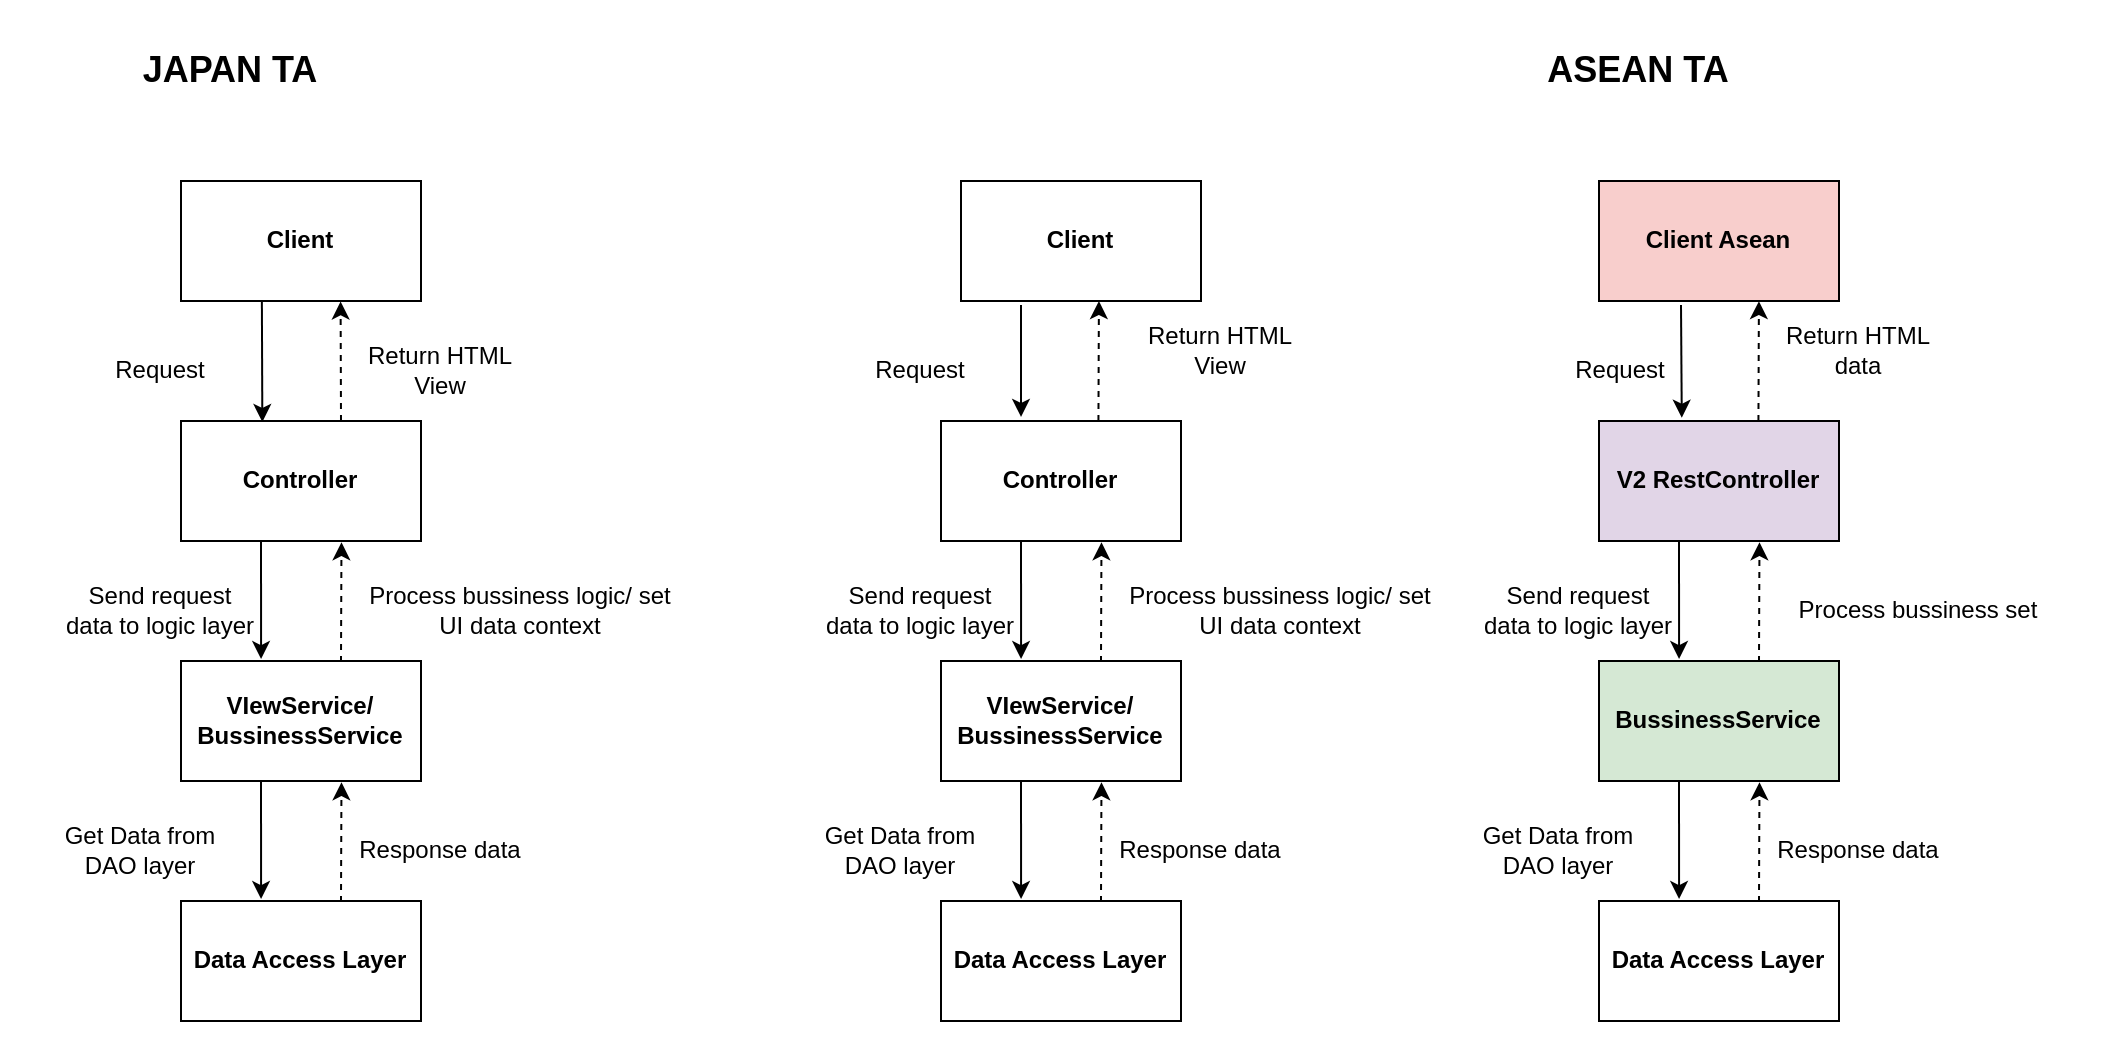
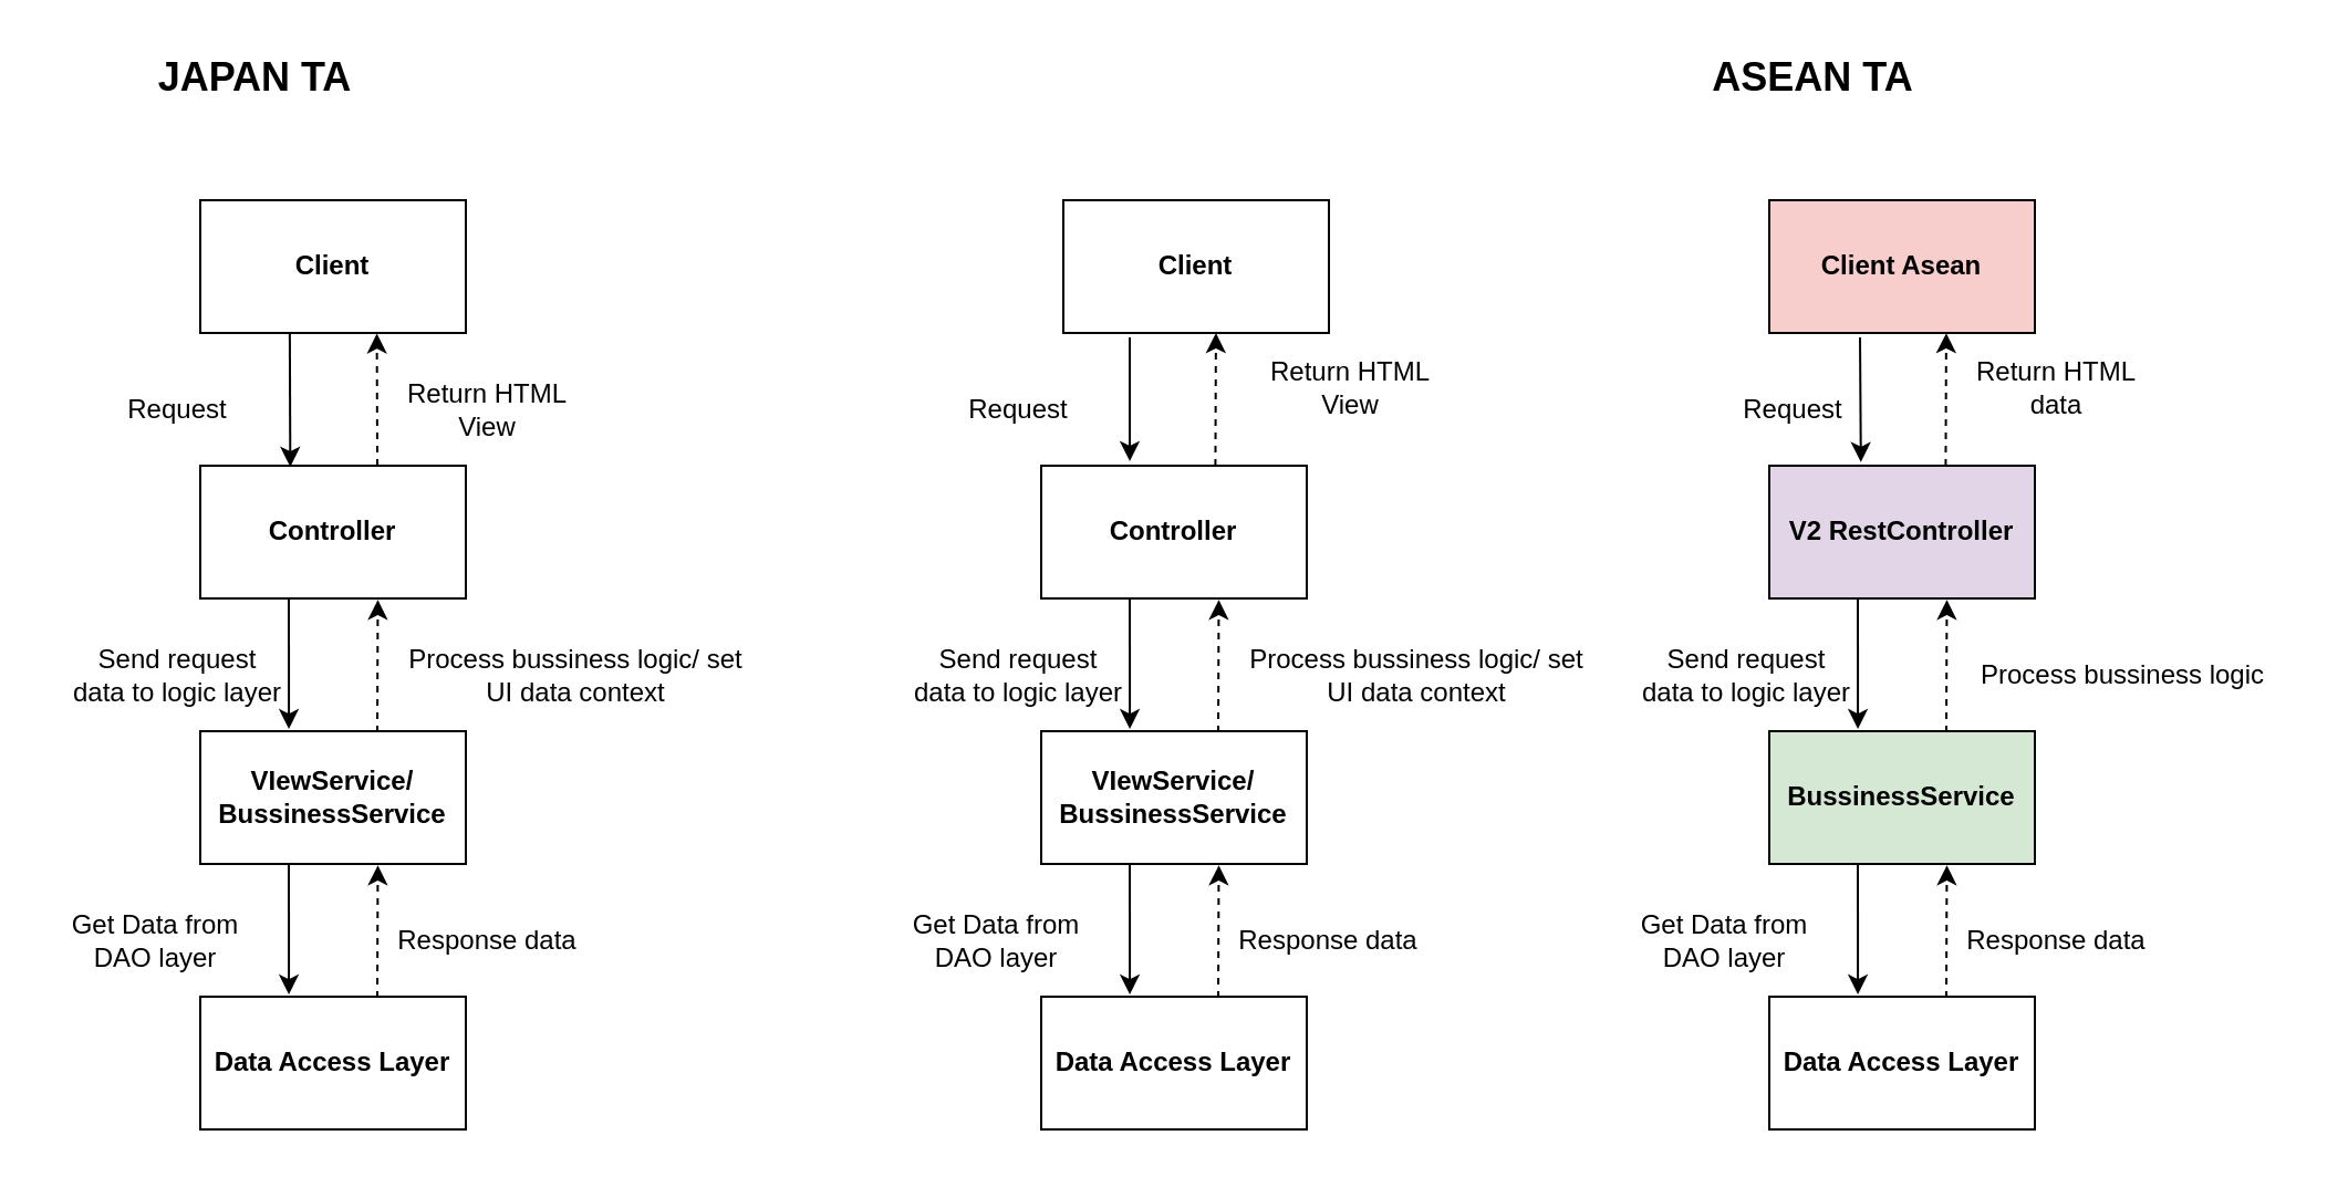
  <mxCell id="0" />
  <mxCell id="1" parent="0" />
  <mxCell id="2" value="&lt;b&gt;Client&lt;/b&gt;" style="rounded=0;whiteSpace=wrap;html=1;" parent="1" vertex="1"><mxGeometry x="90" y="90" width="120" height="60" as="geometry" /></mxCell>
  <mxCell id="3" value="&lt;b&gt;Controller&lt;/b&gt;" style="rounded=0;whiteSpace=wrap;html=1;" parent="1" vertex="1"><mxGeometry x="90" y="210" width="120" height="60" as="geometry" /></mxCell>
  <mxCell id="4" value="&lt;b&gt;VIewService/&lt;/b&gt;&lt;div&gt;&lt;b&gt;BussinessService&lt;/b&gt;&lt;/div&gt;" style="rounded=0;whiteSpace=wrap;html=1;" parent="1" vertex="1"><mxGeometry x="90" y="330" width="120" height="60" as="geometry" /></mxCell>
  <mxCell id="5" value="&lt;b&gt;Data Access Layer&lt;/b&gt;" style="rounded=0;whiteSpace=wrap;html=1;" parent="1" vertex="1"><mxGeometry x="90" y="450" width="120" height="60" as="geometry" /></mxCell>
  <mxCell id="6" value="" style="endArrow=classic;html=1;rounded=0;exitX=0.337;exitY=1;exitDx=0;exitDy=0;exitPerimeter=0;entryX=0.339;entryY=0.008;entryDx=0;entryDy=0;entryPerimeter=0;" parent="1" source="2" target="3" edge="1"><mxGeometry width="50" height="50" relative="1" as="geometry"><mxPoint x="360" y="350" as="sourcePoint" /><mxPoint x="130" y="211" as="targetPoint" /></mxGeometry></mxCell>
  <mxCell id="7" value="" style="endArrow=classic;html=1;rounded=0;entryX=0.665;entryY=1.004;entryDx=0;entryDy=0;entryPerimeter=0;dashed=1;" parent="1" target="2" edge="1"><mxGeometry width="50" height="50" relative="1" as="geometry"><mxPoint x="170" y="210" as="sourcePoint" /><mxPoint x="141" y="220" as="targetPoint" /></mxGeometry></mxCell>
  <mxCell id="8" style="edgeStyle=orthogonalEdgeStyle;rounded=0;orthogonalLoop=1;jettySize=auto;html=1;entryX=0.334;entryY=1.01;entryDx=0;entryDy=0;entryPerimeter=0;exitX=0.332;exitY=0.009;exitDx=0;exitDy=0;exitPerimeter=0;dashed=1;" parent="1" edge="1"><mxGeometry relative="1" as="geometry"><mxPoint x="170" y="330.54" as="sourcePoint" /><mxPoint x="170.24" y="270.6" as="targetPoint" /><Array as="points"><mxPoint x="170.16" y="330" /></Array></mxGeometry></mxCell>
  <mxCell id="9" value="" style="endArrow=classic;html=1;rounded=0;entryX=0.667;entryY=-0.016;entryDx=0;entryDy=0;entryPerimeter=0;" parent="1" edge="1"><mxGeometry width="50" height="50" relative="1" as="geometry"><mxPoint x="130" y="270" as="sourcePoint" /><mxPoint x="130.04" y="329.04" as="targetPoint" /></mxGeometry></mxCell>
  <mxCell id="10" value="" style="endArrow=classic;html=1;rounded=0;entryX=0.667;entryY=-0.016;entryDx=0;entryDy=0;entryPerimeter=0;" parent="1" edge="1"><mxGeometry width="50" height="50" relative="1" as="geometry"><mxPoint x="130" y="390" as="sourcePoint" /><mxPoint x="130.04" y="449.04" as="targetPoint" /></mxGeometry></mxCell>
  <mxCell id="11" style="edgeStyle=orthogonalEdgeStyle;rounded=0;orthogonalLoop=1;jettySize=auto;html=1;entryX=0.334;entryY=1.01;entryDx=0;entryDy=0;entryPerimeter=0;exitX=0.332;exitY=0.009;exitDx=0;exitDy=0;exitPerimeter=0;dashed=1;" parent="1" edge="1"><mxGeometry relative="1" as="geometry"><mxPoint x="170" y="450.54" as="sourcePoint" /><mxPoint x="170.24" y="390.6" as="targetPoint" /><Array as="points"><mxPoint x="170.16" y="450" /></Array></mxGeometry></mxCell>
  <mxCell id="12" value="Return HTML View" style="text;html=1;align=center;verticalAlign=middle;whiteSpace=wrap;rounded=0;" parent="1" vertex="1"><mxGeometry x="170" y="170" width="100" height="30" as="geometry" /></mxCell>
  <mxCell id="13" value="Request" style="text;html=1;align=center;verticalAlign=middle;whiteSpace=wrap;rounded=0;" parent="1" vertex="1"><mxGeometry x="30" y="170" width="100" height="30" as="geometry" /></mxCell>
  <mxCell id="14" value="Send request data to logic layer" style="text;html=1;align=center;verticalAlign=middle;whiteSpace=wrap;rounded=0;" parent="1" vertex="1"><mxGeometry x="30" y="290" width="100" height="30" as="geometry" /></mxCell>
  <mxCell id="15" value="Get Data from DAO layer" style="text;html=1;align=center;verticalAlign=middle;whiteSpace=wrap;rounded=0;" parent="1" vertex="1"><mxGeometry x="20" y="410" width="100" height="30" as="geometry" /></mxCell>
  <mxCell id="16" value="Response data" style="text;html=1;align=center;verticalAlign=middle;whiteSpace=wrap;rounded=0;" parent="1" vertex="1"><mxGeometry x="170" y="410" width="100" height="30" as="geometry" /></mxCell>
  <mxCell id="17" value="Process bussiness logic/ set UI data context" style="text;html=1;align=center;verticalAlign=middle;whiteSpace=wrap;rounded=0;" parent="1" vertex="1"><mxGeometry x="180" y="290" width="160" height="30" as="geometry" /></mxCell>
  <mxCell id="18" value="&lt;b&gt;Client&lt;/b&gt;" style="rounded=0;whiteSpace=wrap;html=1;" parent="1" vertex="1"><mxGeometry x="480" y="90" width="120" height="60" as="geometry" /></mxCell>
  <mxCell id="19" value="&lt;b&gt;Controller&lt;/b&gt;" style="rounded=0;whiteSpace=wrap;html=1;" parent="1" vertex="1"><mxGeometry x="470" y="210" width="120" height="60" as="geometry" /></mxCell>
  <mxCell id="20" value="&lt;b&gt;VIewService/&lt;/b&gt;&lt;div&gt;&lt;b&gt;BussinessService&lt;/b&gt;&lt;/div&gt;" style="rounded=0;whiteSpace=wrap;html=1;" parent="1" vertex="1"><mxGeometry x="470" y="330" width="120" height="60" as="geometry" /></mxCell>
  <mxCell id="21" value="&lt;b&gt;Data Access Layer&lt;/b&gt;" style="rounded=0;whiteSpace=wrap;html=1;" parent="1" vertex="1"><mxGeometry x="470" y="450" width="120" height="60" as="geometry" /></mxCell>
  <mxCell id="22" style="edgeStyle=orthogonalEdgeStyle;rounded=0;orthogonalLoop=1;jettySize=auto;html=1;entryX=0.334;entryY=1.01;entryDx=0;entryDy=0;entryPerimeter=0;exitX=0.332;exitY=0.009;exitDx=0;exitDy=0;exitPerimeter=0;dashed=1;" parent="1" edge="1"><mxGeometry relative="1" as="geometry"><mxPoint x="550" y="330.54" as="sourcePoint" /><mxPoint x="550.24" y="270.6" as="targetPoint" /><Array as="points"><mxPoint x="550.16" y="330" /></Array></mxGeometry></mxCell>
  <mxCell id="23" value="" style="endArrow=classic;html=1;rounded=0;entryX=0.667;entryY=-0.016;entryDx=0;entryDy=0;entryPerimeter=0;" parent="1" edge="1"><mxGeometry width="50" height="50" relative="1" as="geometry"><mxPoint x="510" y="270" as="sourcePoint" /><mxPoint x="510.04" y="329.04" as="targetPoint" /></mxGeometry></mxCell>
  <mxCell id="24" value="" style="endArrow=classic;html=1;rounded=0;entryX=0.667;entryY=-0.016;entryDx=0;entryDy=0;entryPerimeter=0;" parent="1" edge="1"><mxGeometry width="50" height="50" relative="1" as="geometry"><mxPoint x="510" y="390" as="sourcePoint" /><mxPoint x="510.04" y="449.04" as="targetPoint" /></mxGeometry></mxCell>
  <mxCell id="25" style="edgeStyle=orthogonalEdgeStyle;rounded=0;orthogonalLoop=1;jettySize=auto;html=1;entryX=0.334;entryY=1.01;entryDx=0;entryDy=0;entryPerimeter=0;exitX=0.332;exitY=0.009;exitDx=0;exitDy=0;exitPerimeter=0;dashed=1;" parent="1" edge="1"><mxGeometry relative="1" as="geometry"><mxPoint x="550" y="450.54" as="sourcePoint" /><mxPoint x="550.24" y="390.6" as="targetPoint" /><Array as="points"><mxPoint x="550.16" y="450" /></Array></mxGeometry></mxCell>
  <mxCell id="26" value="Return HTML View" style="text;html=1;align=center;verticalAlign=middle;whiteSpace=wrap;rounded=0;" parent="1" vertex="1"><mxGeometry x="560" y="160" width="100" height="30" as="geometry" /></mxCell>
  <mxCell id="27" value="Request" style="text;html=1;align=center;verticalAlign=middle;whiteSpace=wrap;rounded=0;" parent="1" vertex="1"><mxGeometry x="410" y="170" width="100" height="30" as="geometry" /></mxCell>
  <mxCell id="28" value="Send request data to logic layer" style="text;html=1;align=center;verticalAlign=middle;whiteSpace=wrap;rounded=0;" parent="1" vertex="1"><mxGeometry x="410" y="290" width="100" height="30" as="geometry" /></mxCell>
  <mxCell id="29" value="Get Data from DAO layer" style="text;html=1;align=center;verticalAlign=middle;whiteSpace=wrap;rounded=0;" parent="1" vertex="1"><mxGeometry x="400" y="410" width="100" height="30" as="geometry" /></mxCell>
  <mxCell id="30" value="Response data" style="text;html=1;align=center;verticalAlign=middle;whiteSpace=wrap;rounded=0;" parent="1" vertex="1"><mxGeometry x="550" y="410" width="100" height="30" as="geometry" /></mxCell>
  <mxCell id="31" value="Process bussiness logic/ set UI data context" style="text;html=1;align=center;verticalAlign=middle;whiteSpace=wrap;rounded=0;" parent="1" vertex="1"><mxGeometry x="560" y="290" width="160" height="30" as="geometry" /></mxCell>
  <mxCell id="32" value="&lt;b&gt;V2 RestController&lt;/b&gt;" style="rounded=0;whiteSpace=wrap;html=1;fillColor=#e1d5e7;" parent="1" vertex="1"><mxGeometry x="799" y="210" width="120" height="60" as="geometry" /></mxCell>
  <mxCell id="33" value="Return HTML data" style="text;html=1;align=center;verticalAlign=middle;whiteSpace=wrap;rounded=0;" parent="1" vertex="1"><mxGeometry x="879" y="160" width="100" height="30" as="geometry" /></mxCell>
  <mxCell id="34" value="Request" style="text;html=1;align=center;verticalAlign=middle;whiteSpace=wrap;rounded=0;" parent="1" vertex="1"><mxGeometry x="760" y="170" width="100" height="30" as="geometry" /></mxCell>
  <mxCell id="35" value="&lt;b&gt;BussinessService&lt;/b&gt;" style="rounded=0;whiteSpace=wrap;html=1;fillColor=#d5e8d4;" parent="1" vertex="1"><mxGeometry x="799" y="330" width="120" height="60" as="geometry" /></mxCell>
  <mxCell id="36" value="" style="endArrow=classic;html=1;rounded=0;entryX=0.667;entryY=-0.016;entryDx=0;entryDy=0;entryPerimeter=0;" parent="1" edge="1"><mxGeometry width="50" height="50" relative="1" as="geometry"><mxPoint x="839" y="270" as="sourcePoint" /><mxPoint x="839.04" y="329.04" as="targetPoint" /></mxGeometry></mxCell>
  <mxCell id="37" style="edgeStyle=orthogonalEdgeStyle;rounded=0;orthogonalLoop=1;jettySize=auto;html=1;entryX=0.334;entryY=1.01;entryDx=0;entryDy=0;entryPerimeter=0;exitX=0.332;exitY=0.009;exitDx=0;exitDy=0;exitPerimeter=0;dashed=1;" parent="1" edge="1"><mxGeometry relative="1" as="geometry"><mxPoint x="879" y="330.54" as="sourcePoint" /><mxPoint x="879.24" y="270.6" as="targetPoint" /><Array as="points"><mxPoint x="879.16" y="330" /></Array></mxGeometry></mxCell>
  <mxCell id="38" value="&lt;b&gt;Data Access Layer&lt;/b&gt;" style="rounded=0;whiteSpace=wrap;html=1;" parent="1" vertex="1"><mxGeometry x="799" y="450" width="120" height="60" as="geometry" /></mxCell>
  <mxCell id="39" value="Send request data to logic layer" style="text;html=1;align=center;verticalAlign=middle;whiteSpace=wrap;rounded=0;" parent="1" vertex="1"><mxGeometry x="739" y="290" width="100" height="30" as="geometry" /></mxCell>
- <mxCell id="40" value="Process bussiness set" style="text;html=1;align=center;verticalAlign=middle;whiteSpace=wrap;rounded=0;" parent="1" vertex="1"><mxGeometry x="879" y="290" width="160" height="30" as="geometry" /></mxCell>
+ <mxCell id="40" value="Process bussiness logic" style="text;html=1;align=center;verticalAlign=middle;whiteSpace=wrap;rounded=0;" parent="1" vertex="1"><mxGeometry x="879" y="290" width="160" height="30" as="geometry" /></mxCell>
  <mxCell id="41" value="Get Data from DAO layer" style="text;html=1;align=center;verticalAlign=middle;whiteSpace=wrap;rounded=0;" parent="1" vertex="1"><mxGeometry x="729" y="410" width="100" height="30" as="geometry" /></mxCell>
  <mxCell id="42" value="Response data" style="text;html=1;align=center;verticalAlign=middle;whiteSpace=wrap;rounded=0;" parent="1" vertex="1"><mxGeometry x="879" y="410" width="100" height="30" as="geometry" /></mxCell>
  <mxCell id="43" value="" style="endArrow=classic;html=1;rounded=0;entryX=0.667;entryY=-0.016;entryDx=0;entryDy=0;entryPerimeter=0;" parent="1" edge="1"><mxGeometry width="50" height="50" relative="1" as="geometry"><mxPoint x="839" y="390" as="sourcePoint" /><mxPoint x="839.04" y="449.04" as="targetPoint" /></mxGeometry></mxCell>
  <mxCell id="44" style="edgeStyle=orthogonalEdgeStyle;rounded=0;orthogonalLoop=1;jettySize=auto;html=1;entryX=0.334;entryY=1.01;entryDx=0;entryDy=0;entryPerimeter=0;exitX=0.332;exitY=0.009;exitDx=0;exitDy=0;exitPerimeter=0;dashed=1;" parent="1" edge="1"><mxGeometry relative="1" as="geometry"><mxPoint x="879" y="450.54" as="sourcePoint" /><mxPoint x="879.24" y="390.6" as="targetPoint" /><Array as="points"><mxPoint x="879.16" y="450" /></Array></mxGeometry></mxCell>
  <mxCell id="45" value="JAPAN TA" style="text;html=1;align=center;verticalAlign=middle;whiteSpace=wrap;rounded=0;fontStyle=1;fontSize=18;" parent="1" vertex="1"><mxGeometry x="65" y="20" width="100" height="30" as="geometry" /></mxCell>
  <mxCell id="46" value="ASEAN TA" style="text;html=1;align=center;verticalAlign=middle;whiteSpace=wrap;rounded=0;fontStyle=1;fontSize=18;" parent="1" vertex="1"><mxGeometry x="769" y="20" width="100" height="30" as="geometry" /></mxCell>
  <mxCell id="47" value="&lt;b&gt;Client Asean&lt;/b&gt;" style="rounded=0;whiteSpace=wrap;html=1;fillColor=#f8cecc;" vertex="1" parent="1"><mxGeometry x="799" y="90" width="120" height="60" as="geometry" /></mxCell>
  <mxCell id="48" value="" style="endArrow=classic;html=1;rounded=0;entryX=0.345;entryY=-0.027;entryDx=0;entryDy=0;entryPerimeter=0;" edge="1" parent="1" target="32"><mxGeometry width="50" height="50" relative="1" as="geometry"><mxPoint x="840" y="152" as="sourcePoint" /><mxPoint x="880" y="250" as="targetPoint" /></mxGeometry></mxCell>
  <mxCell id="49" style="edgeStyle=orthogonalEdgeStyle;rounded=0;orthogonalLoop=1;jettySize=auto;html=1;entryX=0.334;entryY=1.01;entryDx=0;entryDy=0;entryPerimeter=0;exitX=0.332;exitY=0.009;exitDx=0;exitDy=0;exitPerimeter=0;dashed=1;" edge="1" parent="1"><mxGeometry relative="1" as="geometry"><mxPoint x="878.72" y="210" as="sourcePoint" /><mxPoint x="878.96" y="150.06" as="targetPoint" /><Array as="points"><mxPoint x="878.88" y="209.46" /></Array></mxGeometry></mxCell>
  <mxCell id="50" value="" style="endArrow=classic;html=1;rounded=0;entryX=0.345;entryY=-0.027;entryDx=0;entryDy=0;entryPerimeter=0;" edge="1" parent="1"><mxGeometry width="50" height="50" relative="1" as="geometry"><mxPoint x="510" y="151.94" as="sourcePoint" /><mxPoint x="510" y="207.94" as="targetPoint" /></mxGeometry></mxCell>
  <mxCell id="51" style="edgeStyle=orthogonalEdgeStyle;rounded=0;orthogonalLoop=1;jettySize=auto;html=1;entryX=0.334;entryY=1.01;entryDx=0;entryDy=0;entryPerimeter=0;exitX=0.332;exitY=0.009;exitDx=0;exitDy=0;exitPerimeter=0;dashed=1;" edge="1" parent="1"><mxGeometry relative="1" as="geometry"><mxPoint x="548.72" y="209.94" as="sourcePoint" /><mxPoint x="548.96" y="150" as="targetPoint" /><Array as="points"><mxPoint x="548.88" y="209.4" /></Array></mxGeometry></mxCell>
